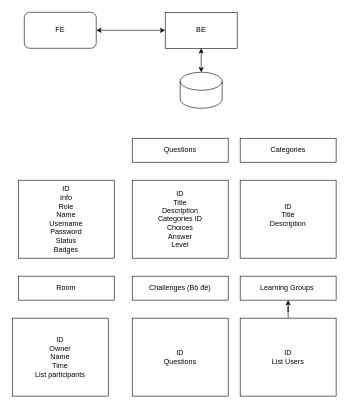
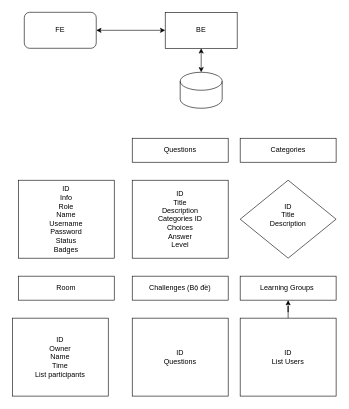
  <mxCell id="0" />
  <mxCell id="1" parent="0" />
  <mxCell id="2" value="FE" style="rounded=1;whiteSpace=wrap;html=1;" vertex="1" parent="1"><mxGeometry x="40" y="20" width="120" height="60" as="geometry" /></mxCell>
  <mxCell id="3" value="BE" style="rounded=0;whiteSpace=wrap;html=1;" vertex="1" parent="1"><mxGeometry x="275" y="20" width="120" height="60" as="geometry" /></mxCell>
  <mxCell id="4" value="" style="shape=cylinder3;whiteSpace=wrap;html=1;boundedLbl=1;backgroundOutline=1;size=15;" vertex="1" parent="1"><mxGeometry x="300" y="120" width="70" height="60" as="geometry" /></mxCell>
  <mxCell id="5" value="" style="endArrow=classic;startArrow=classic;html=1;entryX=0;entryY=0.5;entryDx=0;entryDy=0;" edge="1" parent="1" target="3"><mxGeometry width="50" height="50" relative="1" as="geometry"><mxPoint x="160" y="50" as="sourcePoint" /><mxPoint x="210" y="10" as="targetPoint" /></mxGeometry></mxCell>
  <mxCell id="6" value="" style="endArrow=classic;startArrow=classic;html=1;entryX=0.5;entryY=1;entryDx=0;entryDy=0;" edge="1" parent="1" target="3"><mxGeometry width="50" height="50" relative="1" as="geometry"><mxPoint x="335" y="120" as="sourcePoint" /><mxPoint x="385" y="70" as="targetPoint" /></mxGeometry></mxCell>
  <mxCell id="7" value="Questions" style="rounded=0;whiteSpace=wrap;html=1;" vertex="1" parent="1"><mxGeometry x="220" y="230" width="160" height="40" as="geometry" /></mxCell>
  <mxCell id="8" value="Categories" style="rounded=0;whiteSpace=wrap;html=1;" vertex="1" parent="1"><mxGeometry x="400" y="230" width="160" height="40" as="geometry" /></mxCell>
  <mxCell id="9" value="ID&lt;br&gt;Info&lt;br&gt;Role&lt;br&gt;Name&lt;br&gt;Username&lt;br&gt;Password&lt;br&gt;Status&lt;br&gt;Badges" style="rounded=0;whiteSpace=wrap;html=1;" vertex="1" parent="1"><mxGeometry x="30" y="300" width="160" height="130" as="geometry" /></mxCell>
  <mxCell id="10" value="ID&lt;br&gt;Title&lt;br&gt;Description&lt;br&gt;Categories ID&lt;br&gt;Choices&lt;br&gt;Answer&lt;br&gt;Level&lt;br&gt;" style="rounded=0;whiteSpace=wrap;html=1;" vertex="1" parent="1"><mxGeometry x="220" y="300" width="160" height="130" as="geometry" /></mxCell>
- <mxCell id="11" value="ID&lt;br&gt;Title&lt;br&gt;Description&lt;br&gt;&lt;br&gt;" style="rounded=0;whiteSpace=wrap;html=1;" vertex="1" parent="1"><mxGeometry x="400" y="300" width="160" height="130" as="geometry" /></mxCell>
+ <mxCell id="11" value="ID&lt;br&gt;Title&lt;br&gt;Description&lt;br&gt;&lt;br&gt;" style="rhombus;whiteSpace=wrap;html=1;" vertex="1" parent="1"><mxGeometry x="400" y="300" width="160" height="130" as="geometry" /></mxCell>
  <mxCell id="12" value="Room" style="rounded=0;whiteSpace=wrap;html=1;" vertex="1" parent="1"><mxGeometry x="30" y="460" width="160" height="40" as="geometry" /></mxCell>
  <mxCell id="13" value="ID&lt;br&gt;Owner&lt;br&gt;Name&lt;br&gt;Time&lt;br&gt;List participants" style="rounded=0;whiteSpace=wrap;html=1;" vertex="1" parent="1"><mxGeometry x="20" y="530" width="160" height="130" as="geometry" /></mxCell>
  <mxCell id="14" value="Challenges (Bộ đề)" style="rounded=0;whiteSpace=wrap;html=1;" vertex="1" parent="1"><mxGeometry x="220" y="460" width="160" height="40" as="geometry" /></mxCell>
  <mxCell id="15" value="ID&lt;br&gt;Questions" style="rounded=0;whiteSpace=wrap;html=1;" vertex="1" parent="1"><mxGeometry x="220" y="530" width="160" height="130" as="geometry" /></mxCell>
  <mxCell id="16" value="Learning Groups&amp;nbsp;" style="rounded=0;whiteSpace=wrap;html=1;" vertex="1" parent="1"><mxGeometry x="400" y="460" width="160" height="40" as="geometry" /></mxCell>
  <mxCell id="17" value="" style="edgeStyle=orthogonalEdgeStyle;rounded=0;orthogonalLoop=1;jettySize=auto;html=1;" edge="1" parent="1" source="18" target="16"><mxGeometry relative="1" as="geometry" /></mxCell>
  <mxCell id="18" value="ID&lt;br&gt;List Users" style="rounded=0;whiteSpace=wrap;html=1;" vertex="1" parent="1"><mxGeometry x="400" y="530" width="160" height="130" as="geometry" /></mxCell>
